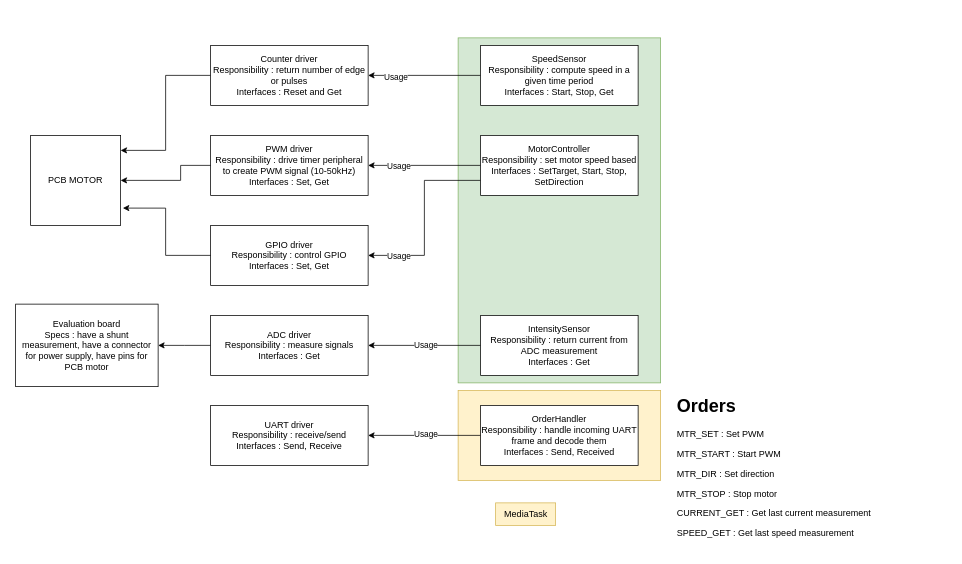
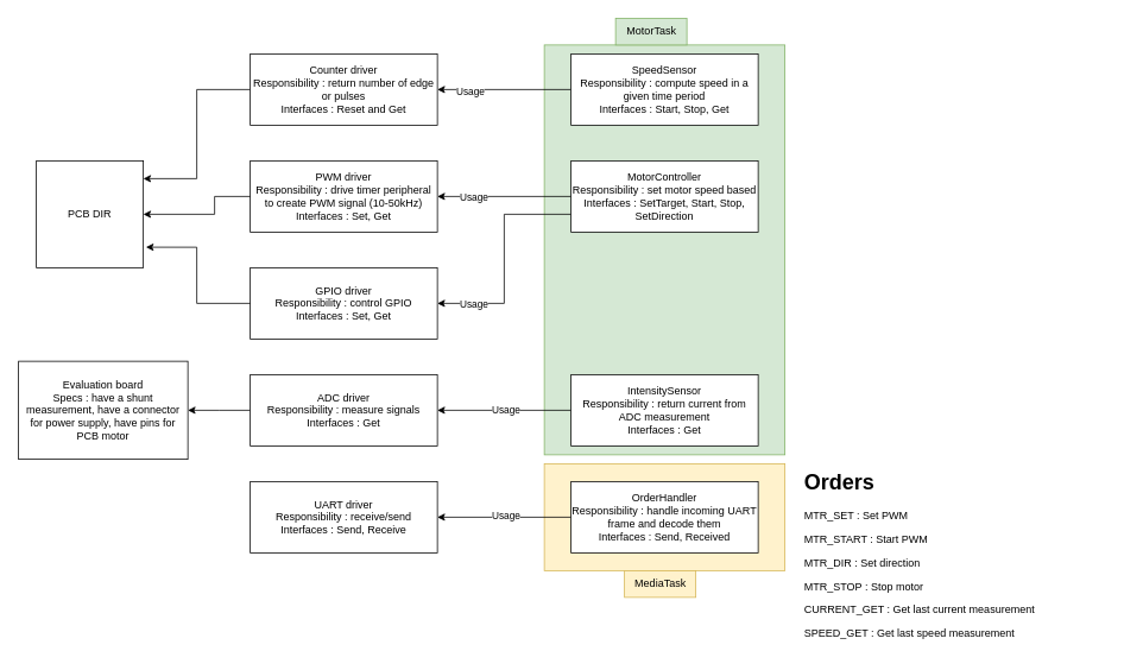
  <mxCell id="0" />
  <mxCell id="1" parent="0" />
  <mxCell id="2" value="" style="rounded=0;whiteSpace=wrap;html=1;fillColor=#fff2cc;strokeColor=#d6b656;" vertex="1" parent="1"><mxGeometry x="610" y="520" width="270" height="120" as="geometry" /></mxCell>
  <mxCell id="3" value="" style="rounded=0;whiteSpace=wrap;html=1;fillColor=#d5e8d4;strokeColor=#82b366;" vertex="1" parent="1"><mxGeometry x="610" y="50" width="270" height="460" as="geometry" /></mxCell>
- <mxCell id="4" value="PCB MOTOR" style="whiteSpace=wrap;html=1;aspect=fixed;" vertex="1" parent="1"><mxGeometry x="40" y="180" width="120" height="120" as="geometry" /></mxCell>
+ <mxCell id="4" value="PCB DIR" style="whiteSpace=wrap;html=1;aspect=fixed;" vertex="1" parent="1"><mxGeometry x="40" y="180" width="120" height="120" as="geometry" /></mxCell>
  <mxCell id="5" style="edgeStyle=orthogonalEdgeStyle;rounded=0;orthogonalLoop=1;jettySize=auto;html=1;exitX=0;exitY=0.5;exitDx=0;exitDy=0;entryX=1;entryY=0.5;entryDx=0;entryDy=0;" edge="1" parent="1" source="7" target="9"><mxGeometry relative="1" as="geometry" /></mxCell>
  <mxCell id="6" value="Usage" style="edgeLabel;html=1;align=center;verticalAlign=middle;resizable=0;points=[];" vertex="1" connectable="0" parent="5"><mxGeometry x="0.52" y="1" relative="1" as="geometry"><mxPoint as="offset" /></mxGeometry></mxCell>
  <mxCell id="7" value="SpeedSensor&lt;br&gt;Responsibility : compute speed in a given time period&lt;div&gt;Interfaces : Start, Stop, Get&lt;/div&gt;" style="rounded=0;whiteSpace=wrap;html=1;" vertex="1" parent="1"><mxGeometry x="640" y="60" width="210" height="80" as="geometry" /></mxCell>
  <mxCell id="8" style="edgeStyle=orthogonalEdgeStyle;rounded=0;orthogonalLoop=1;jettySize=auto;html=1;exitX=0;exitY=0.5;exitDx=0;exitDy=0;" edge="1" parent="1" source="9"><mxGeometry relative="1" as="geometry"><mxPoint x="160" y="200" as="targetPoint" /><Array as="points"><mxPoint x="220" y="100" /><mxPoint x="220" y="200" /><mxPoint x="160" y="200" /></Array></mxGeometry></mxCell>
  <mxCell id="9" value="Counter driver&lt;br&gt;Responsibility : return number of edge or pulses&lt;div&gt;Interfaces : Reset and Get&lt;/div&gt;" style="rounded=0;whiteSpace=wrap;html=1;" vertex="1" parent="1"><mxGeometry x="280" y="60" width="210" height="80" as="geometry" /></mxCell>
  <mxCell id="10" value="PWM driver&lt;br&gt;Responsibility : drive timer peripheral to create PWM signal (10-50kHz)&lt;div&gt;Interfaces : Set, Get&lt;/div&gt;" style="rounded=0;whiteSpace=wrap;html=1;" vertex="1" parent="1"><mxGeometry x="280" y="180" width="210" height="80" as="geometry" /></mxCell>
  <mxCell id="11" style="edgeStyle=orthogonalEdgeStyle;rounded=0;orthogonalLoop=1;jettySize=auto;html=1;exitX=0;exitY=0.5;exitDx=0;exitDy=0;entryX=1;entryY=0.5;entryDx=0;entryDy=0;" edge="1" parent="1" source="15" target="10"><mxGeometry relative="1" as="geometry" /></mxCell>
  <mxCell id="12" value="Usage" style="edgeLabel;html=1;align=center;verticalAlign=middle;resizable=0;points=[];" vertex="1" connectable="0" parent="11"><mxGeometry x="0.64" y="-4" relative="1" as="geometry"><mxPoint x="13" y="4" as="offset" /></mxGeometry></mxCell>
  <mxCell id="13" style="edgeStyle=orthogonalEdgeStyle;rounded=0;orthogonalLoop=1;jettySize=auto;html=1;exitX=0;exitY=0.75;exitDx=0;exitDy=0;entryX=1;entryY=0.5;entryDx=0;entryDy=0;" edge="1" parent="1" source="15" target="18"><mxGeometry relative="1" as="geometry" /></mxCell>
  <mxCell id="14" value="Usage" style="edgeLabel;html=1;align=center;verticalAlign=middle;resizable=0;points=[];" vertex="1" connectable="0" parent="13"><mxGeometry x="0.528" y="-2" relative="1" as="geometry"><mxPoint x="-19" y="2" as="offset" /></mxGeometry></mxCell>
  <mxCell id="15" value="MotorController&lt;div&gt;Responsibility : set motor speed based&lt;/div&gt;&lt;div&gt;Interfaces : SetTarget, Start, Stop, SetDirection&lt;/div&gt;" style="rounded=0;whiteSpace=wrap;html=1;" vertex="1" parent="1"><mxGeometry x="640" y="180" width="210" height="80" as="geometry" /></mxCell>
  <mxCell id="16" style="edgeStyle=orthogonalEdgeStyle;rounded=0;orthogonalLoop=1;jettySize=auto;html=1;" edge="1" parent="1" source="17"><mxGeometry relative="1" as="geometry"><mxPoint x="210" y="460" as="targetPoint" /></mxGeometry></mxCell>
  <mxCell id="17" value="ADC driver&lt;br&gt;Responsibility : measure signals&lt;div&gt;Interfaces : Get&lt;/div&gt;" style="rounded=0;whiteSpace=wrap;html=1;" vertex="1" parent="1"><mxGeometry x="280" y="420" width="210" height="80" as="geometry" /></mxCell>
  <mxCell id="18" value="GPIO driver&lt;br&gt;Responsibility : control GPIO&lt;div&gt;Interfaces : Set, Get&lt;/div&gt;" style="rounded=0;whiteSpace=wrap;html=1;" vertex="1" parent="1"><mxGeometry x="280" y="300" width="210" height="80" as="geometry" /></mxCell>
  <mxCell id="19" style="edgeStyle=orthogonalEdgeStyle;rounded=0;orthogonalLoop=1;jettySize=auto;html=1;exitX=0;exitY=0.5;exitDx=0;exitDy=0;entryX=1;entryY=0.5;entryDx=0;entryDy=0;" edge="1" parent="1" source="21" target="17"><mxGeometry relative="1" as="geometry" /></mxCell>
  <mxCell id="20" value="Usage" style="edgeLabel;html=1;align=center;verticalAlign=middle;resizable=0;points=[];" vertex="1" connectable="0" parent="19"><mxGeometry x="-0.013" y="-1" relative="1" as="geometry"><mxPoint as="offset" /></mxGeometry></mxCell>
  <mxCell id="21" value="IntensitySensor&lt;br&gt;Responsibility : return current from ADC measurement&lt;div&gt;Interfaces : Get&lt;/div&gt;" style="rounded=0;whiteSpace=wrap;html=1;" vertex="1" parent="1"><mxGeometry x="640" y="420" width="210" height="80" as="geometry" /></mxCell>
  <mxCell id="22" value="UART driver&lt;br&gt;Responsibility : receive/send&lt;div&gt;Interfaces : Send, Receive&lt;/div&gt;" style="rounded=0;whiteSpace=wrap;html=1;" vertex="1" parent="1"><mxGeometry x="280" y="540" width="210" height="80" as="geometry" /></mxCell>
  <mxCell id="23" style="edgeStyle=orthogonalEdgeStyle;rounded=0;orthogonalLoop=1;jettySize=auto;html=1;exitX=0;exitY=0.5;exitDx=0;exitDy=0;entryX=1;entryY=0.5;entryDx=0;entryDy=0;" edge="1" parent="1" source="10" target="4"><mxGeometry relative="1" as="geometry"><Array as="points"><mxPoint x="240" y="220" /><mxPoint x="240" y="240" /></Array></mxGeometry></mxCell>
  <mxCell id="24" style="edgeStyle=orthogonalEdgeStyle;rounded=0;orthogonalLoop=1;jettySize=auto;html=1;exitX=0;exitY=0.5;exitDx=0;exitDy=0;entryX=1.025;entryY=0.808;entryDx=0;entryDy=0;entryPerimeter=0;" edge="1" parent="1" source="18" target="4"><mxGeometry relative="1" as="geometry" /></mxCell>
  <mxCell id="25" value="Evaluation board&lt;div&gt;Specs : have a shunt measurement, have a connector for power supply, have pins for PCB motor&lt;/div&gt;" style="rounded=0;whiteSpace=wrap;html=1;" vertex="1" parent="1"><mxGeometry x="20" y="405" width="190" height="110" as="geometry" /></mxCell>
  <mxCell id="26" style="edgeStyle=orthogonalEdgeStyle;rounded=0;orthogonalLoop=1;jettySize=auto;html=1;entryX=1;entryY=0.5;entryDx=0;entryDy=0;" edge="1" parent="1" source="28" target="22"><mxGeometry relative="1" as="geometry" /></mxCell>
  <mxCell id="27" value="Usage" style="edgeLabel;html=1;align=center;verticalAlign=middle;resizable=0;points=[];" vertex="1" connectable="0" parent="26"><mxGeometry x="-0.013" y="-2" relative="1" as="geometry"><mxPoint as="offset" /></mxGeometry></mxCell>
  <mxCell id="28" value="OrderHandler&lt;br&gt;Responsibility : handle incoming UART frame and decode them&lt;div&gt;Interfaces : Send, Received&lt;/div&gt;" style="rounded=0;whiteSpace=wrap;html=1;" vertex="1" parent="1"><mxGeometry x="640" y="540" width="210" height="80" as="geometry" /></mxCell>
- <mxCell id="30" value="MediaTask" style="text;html=1;align=center;verticalAlign=middle;resizable=0;points=[];autosize=1;strokeColor=#d6b656;fillColor=#fff2cc;" vertex="1" parent="1"><mxGeometry x="660" y="670" width="80" height="30" as="geometry" /></mxCell>
+ <mxCell id="29" value="MotorTask" style="text;html=1;align=center;verticalAlign=middle;resizable=0;points=[];autosize=1;strokeColor=#82b366;fillColor=#d5e8d4;" vertex="1" parent="1"><mxGeometry x="690" y="20" width="80" height="30" as="geometry" /></mxCell>
+ <mxCell id="30" value="MediaTask" style="text;html=1;align=center;verticalAlign=middle;resizable=0;points=[];autosize=1;strokeColor=#d6b656;fillColor=#fff2cc;" vertex="1" parent="1"><mxGeometry x="700" y="640" width="80" height="30" as="geometry" /></mxCell>
  <mxCell id="31" value="&lt;h1 style=&quot;margin-top: 0px;&quot;&gt;Orders&lt;/h1&gt;&lt;p&gt;MTR_SET : Set PWM&lt;/p&gt;&lt;p&gt;MTR_START : Start PWM&lt;/p&gt;&lt;p&gt;MTR_DIR : Set direction&lt;/p&gt;&lt;p&gt;MTR_STOP : Stop motor&lt;/p&gt;&lt;p&gt;CURRENT_GET : Get last current measurement&lt;/p&gt;&lt;p&gt;SPEED_GET : Get last speed measurement&lt;/p&gt;&lt;p&gt;&lt;br&gt;&lt;/p&gt;" style="text;html=1;whiteSpace=wrap;overflow=hidden;rounded=0;" vertex="1" parent="1"><mxGeometry x="900" y="520" width="360" height="210" as="geometry" /></mxCell>
